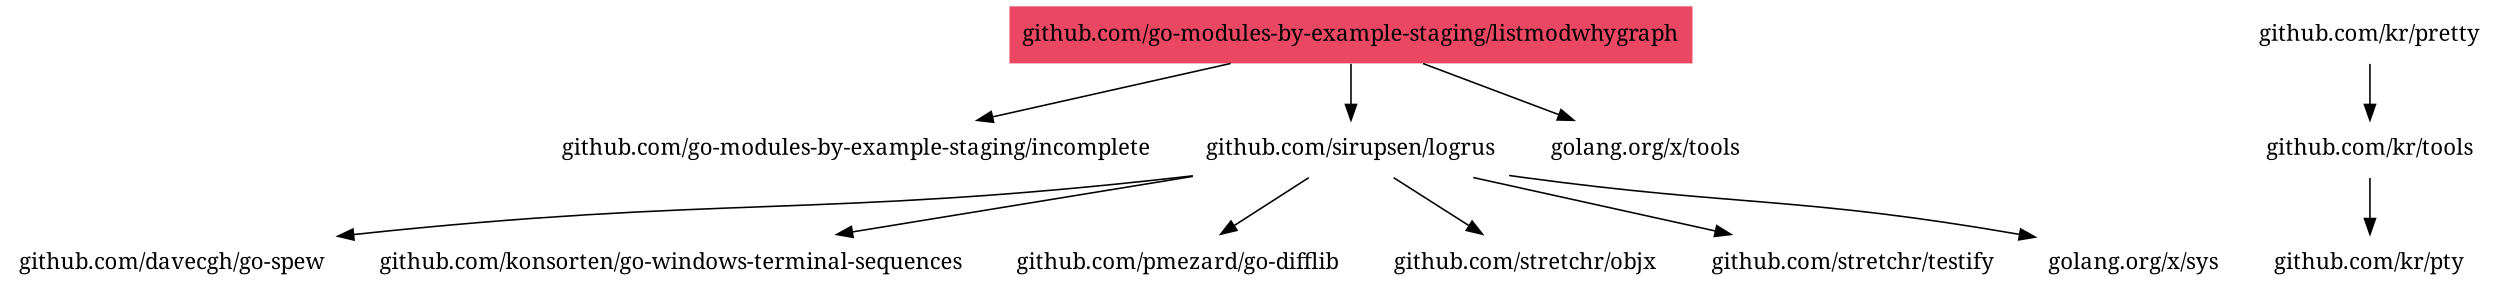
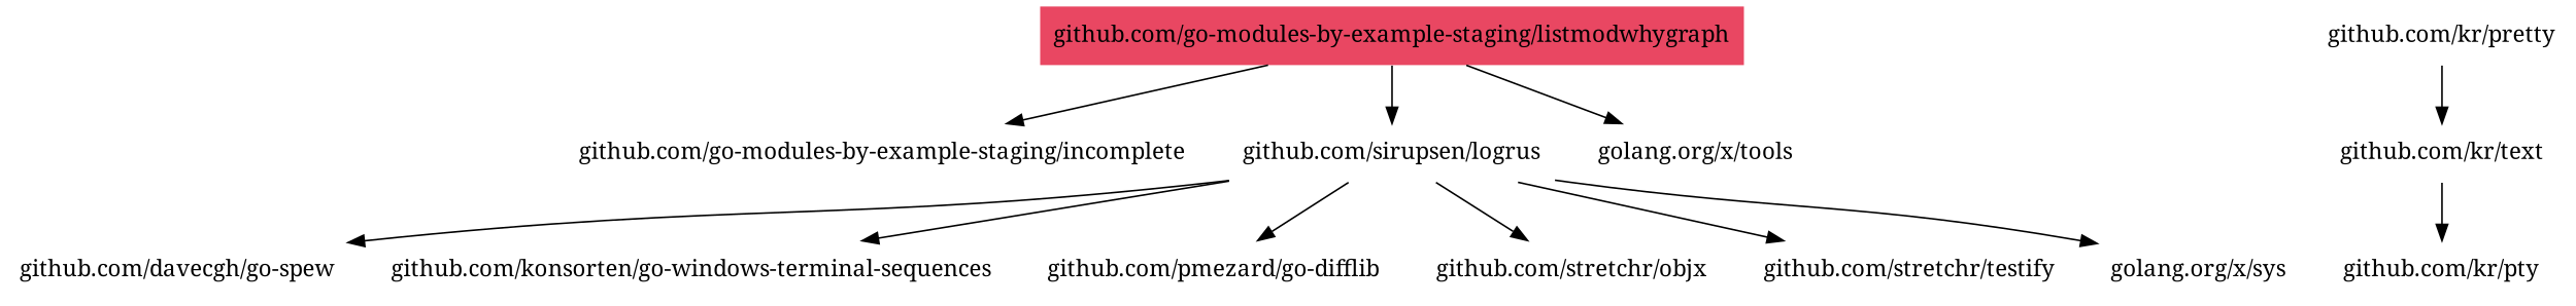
  digraph {
    fontname="Noto Serif"
    root="github.com/go-modules-by-example-staging/listmodwhygraph"
    node [fontname="Noto Serif" shape=plaintext]
    edge [fontname="Noto Serif"]
    "github.com/go-modules-by-example-staging/listmodwhygraph" [fillcolor="#E94762" style=filled]
    "github.com/go-modules-by-example-staging/incomplete"
    "github.com/sirupsen/logrus"
    "golang.org/x/tools"
    "github.com/kr/pretty"
-   "github.com/kr/text" [label="github.com/kr/tools"]
+   "github.com/kr/text"
    "github.com/davecgh/go-spew"
    "github.com/konsorten/go-windows-terminal-sequences"
    "github.com/pmezard/go-difflib"
    "github.com/stretchr/objx"
    "github.com/stretchr/testify"
    "golang.org/x/sys"
    "github.com/kr/pty"
    "github.com/go-modules-by-example-staging/listmodwhygraph" -> "github.com/go-modules-by-example-staging/incomplete"
    "github.com/go-modules-by-example-staging/listmodwhygraph" -> "github.com/sirupsen/logrus"
    "github.com/go-modules-by-example-staging/listmodwhygraph" -> "golang.org/x/tools"
    "github.com/sirupsen/logrus" -> "github.com/davecgh/go-spew"
    "github.com/sirupsen/logrus" -> "github.com/konsorten/go-windows-terminal-sequences"
    "github.com/sirupsen/logrus" -> "github.com/pmezard/go-difflib"
    "github.com/sirupsen/logrus" -> "github.com/stretchr/objx"
    "github.com/sirupsen/logrus" -> "github.com/stretchr/testify"
    "github.com/sirupsen/logrus" -> "golang.org/x/sys"
    "github.com/kr/pretty" -> "github.com/kr/text"
    "github.com/kr/text" -> "github.com/kr/pty"
  }
